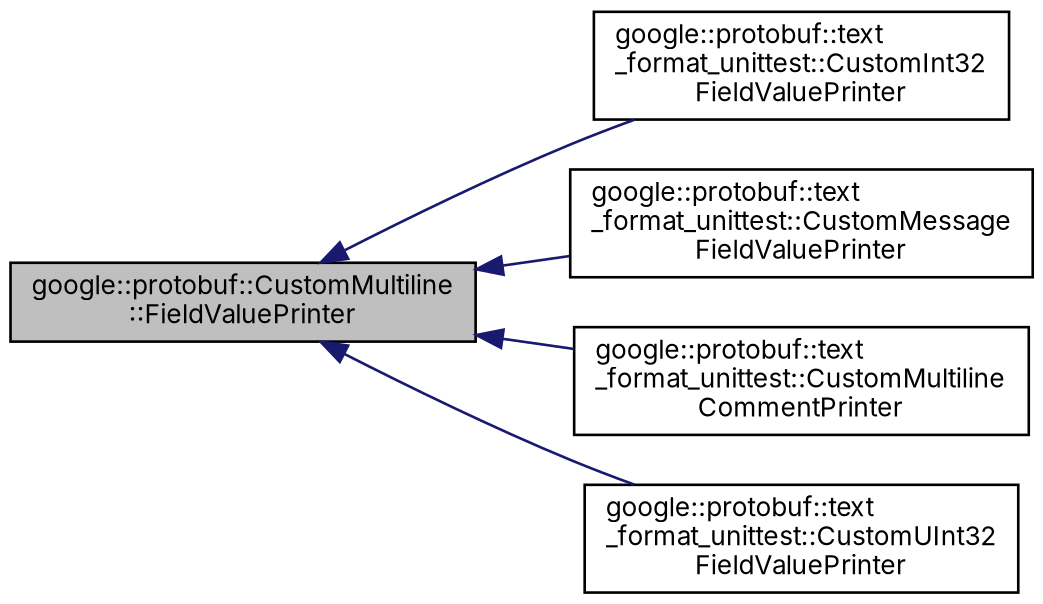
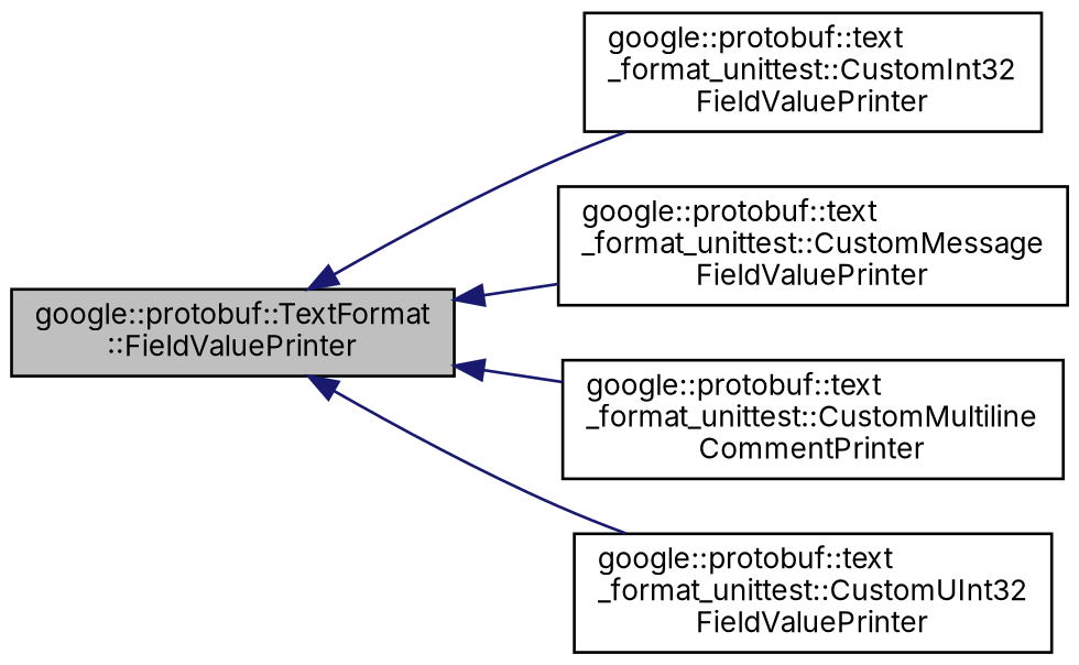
  digraph {
    rankdir=LR
    fontname=Inter
    node [color=black fillcolor=white fontname=Inter fontsize=10 shape=record style=filled]
    edge [color=midnightblue dir=back fontname=Inter fontsize=10 labelfontname=Helvetica labelfontsize=10 style=solid]
-   n1 [fillcolor=grey75 fontcolor=black height=0.2 label="google::protobuf::CustomMultiline\l::FieldValuePrinter" width=0.4]
+   n1 [fillcolor=grey75 fontcolor=black height=0.2 label="google::protobuf::TextFormat\l::FieldValuePrinter" width=0.4]
    n2 [height=0.2 label="google::protobuf::text\l_format_unittest::CustomInt32\lFieldValuePrinter" width=0.4]
    n3 [height=0.2 label="google::protobuf::text\l_format_unittest::CustomMessage\lFieldValuePrinter" width=0.4]
    n4 [height=0.2 label="google::protobuf::text\l_format_unittest::CustomMultiline\lCommentPrinter" width=0.4]
    n5 [height=0.2 label="google::protobuf::text\l_format_unittest::CustomUInt32\lFieldValuePrinter" width=0.4]
    n1 -> n2
    n1 -> n3
    n1 -> n4
    n1 -> n5
  }
